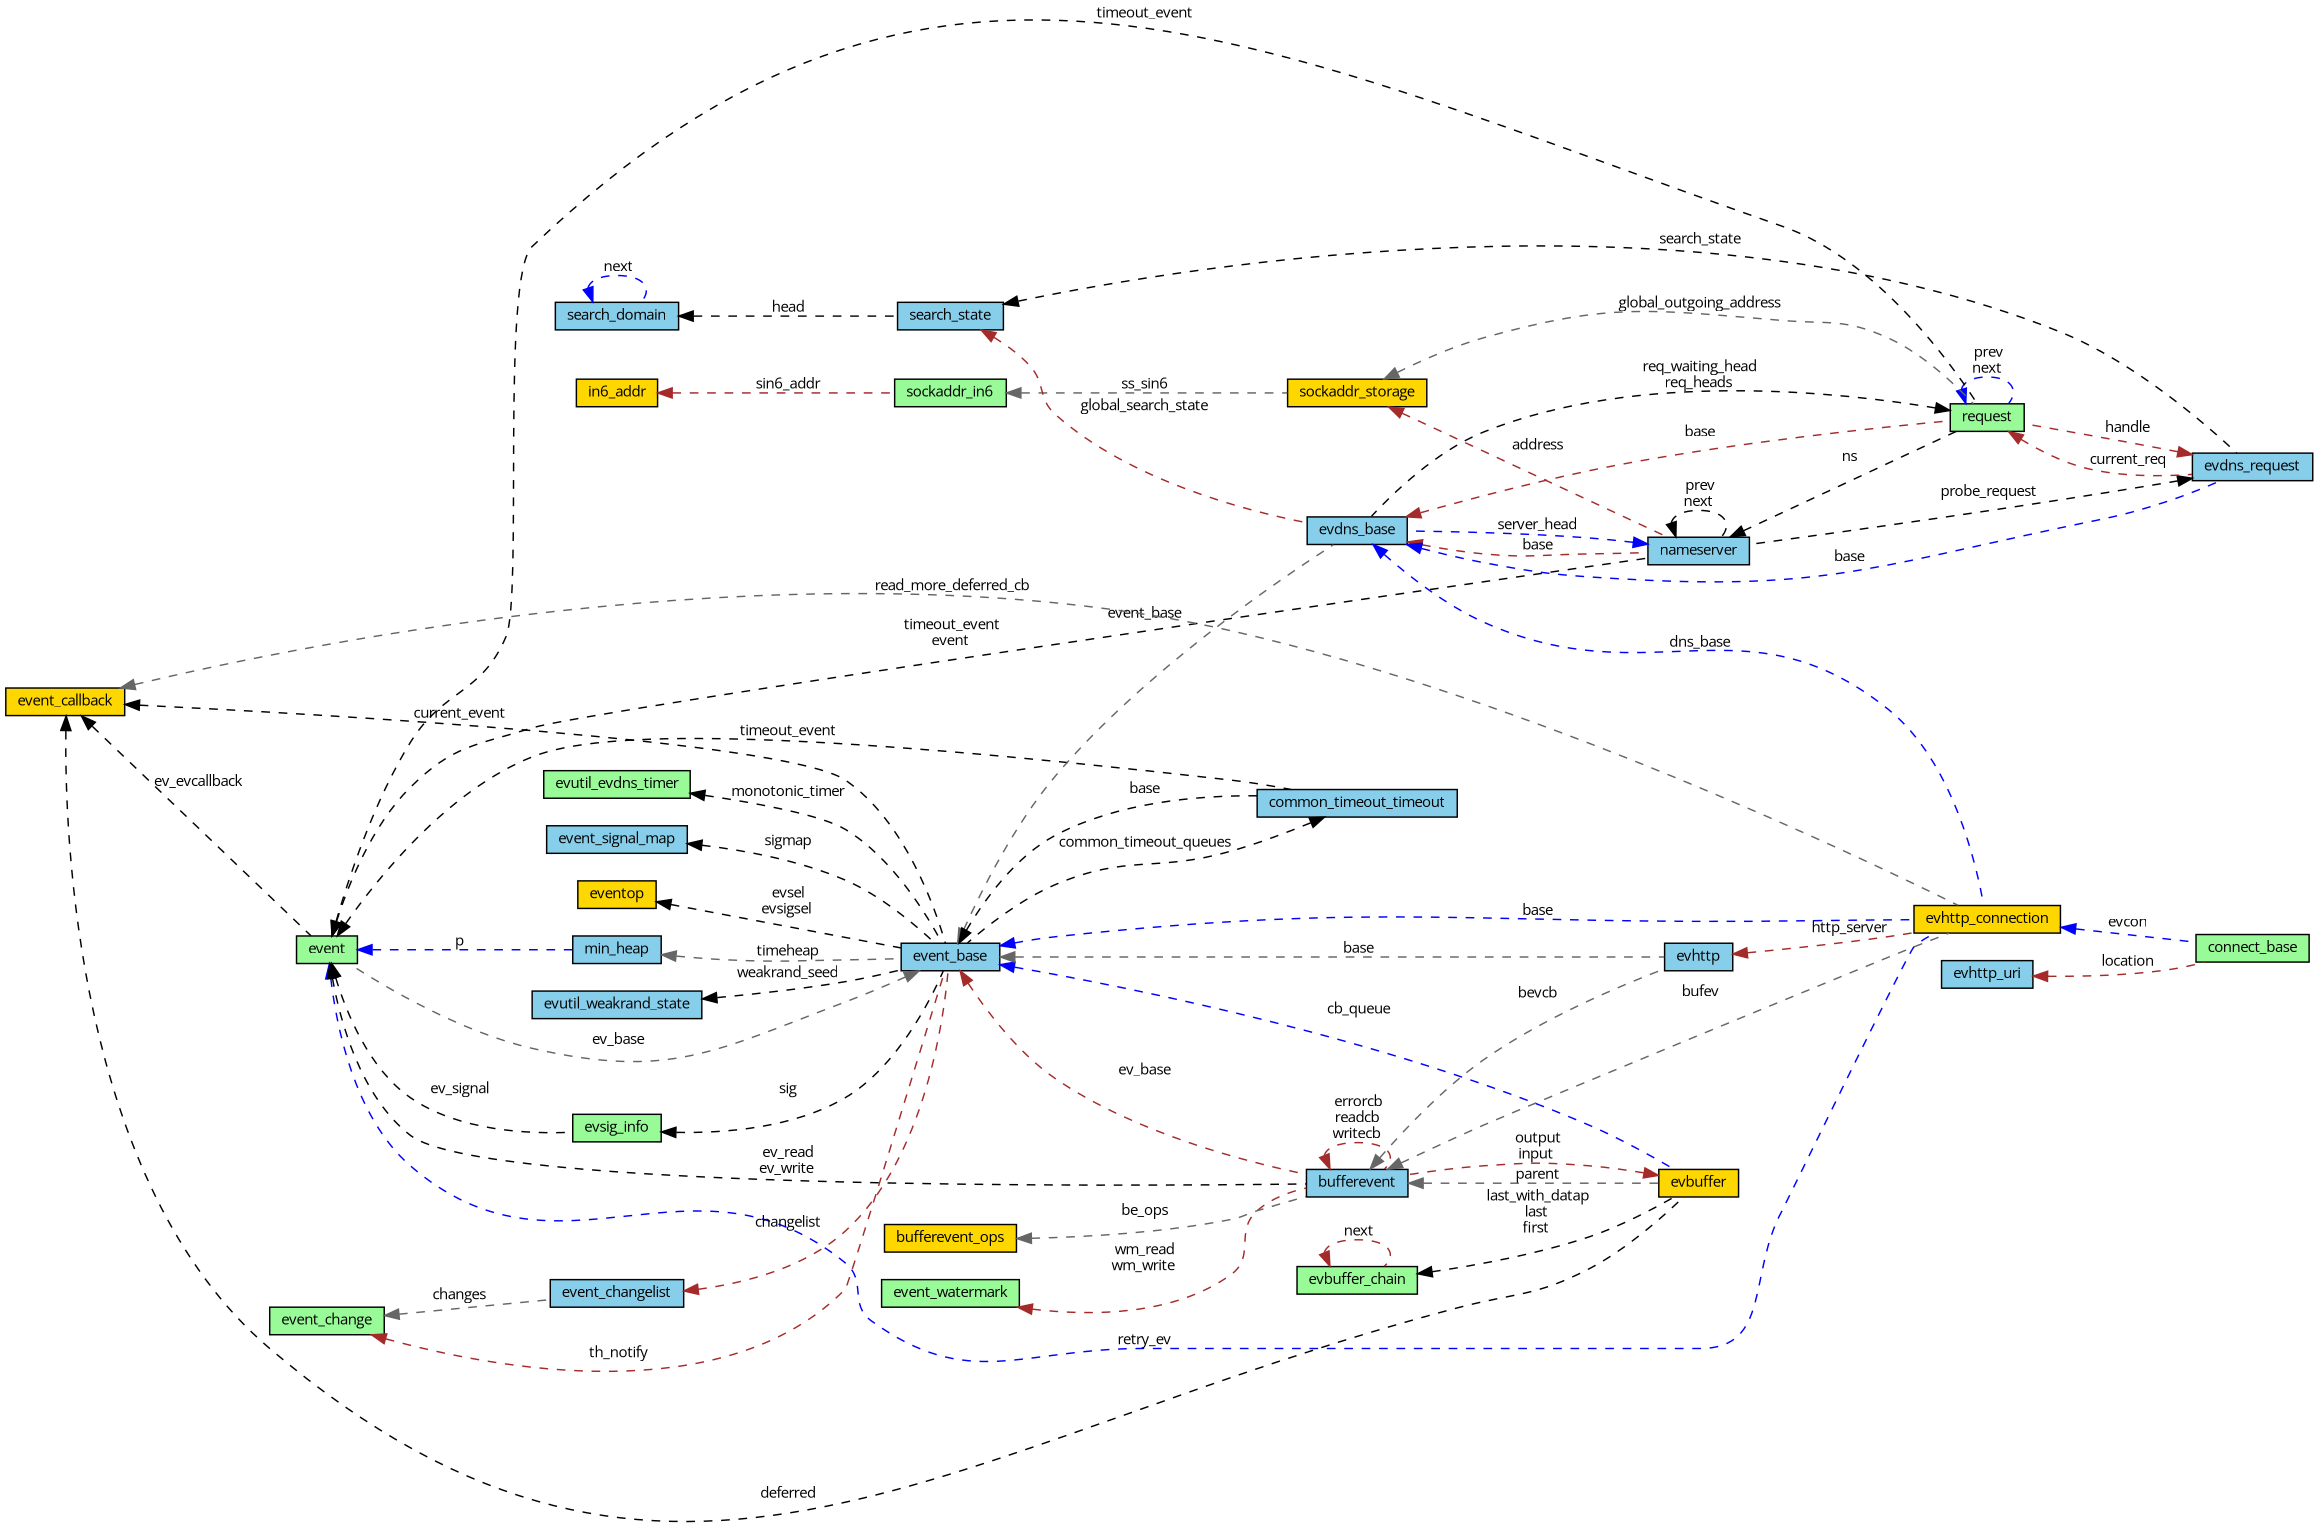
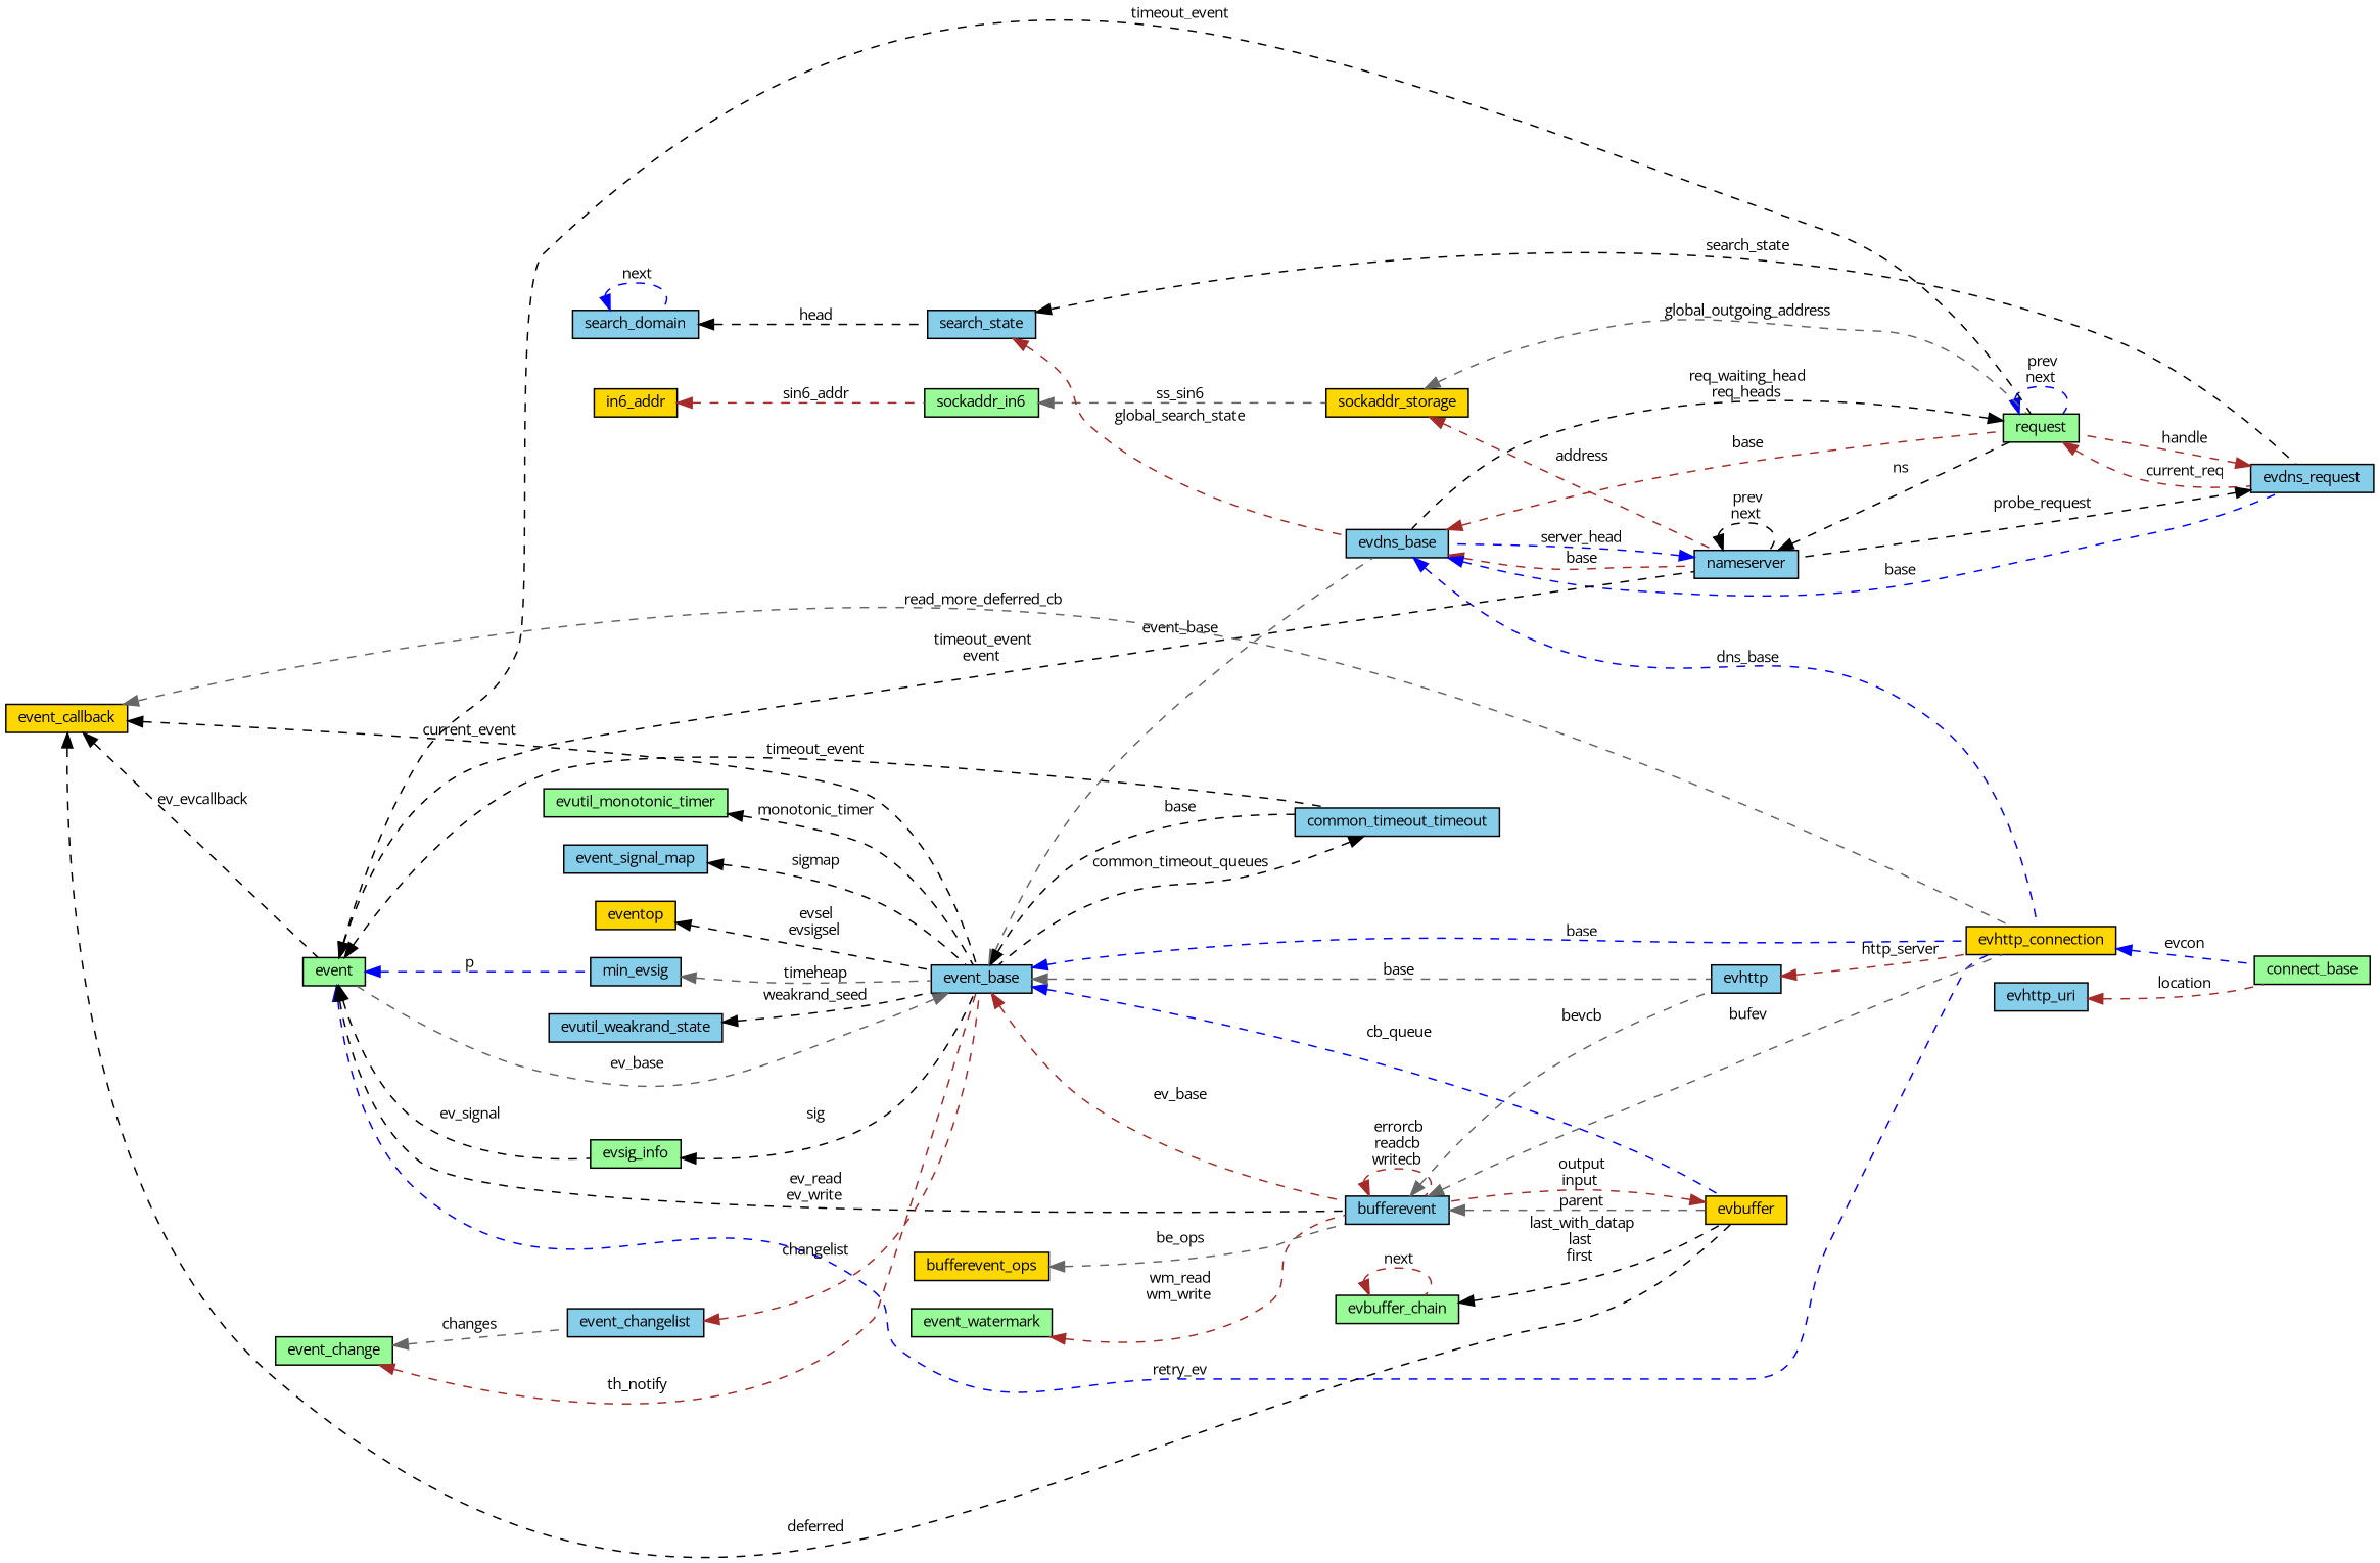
  digraph {
    fontname="Open Sans"
    rankdir=LR
    node [color=black fillcolor=skyblue fontname="Open Sans" fontsize=10 shape=record style=filled]
    edge [color=black dir=back fontname="Open Sans" fontsize=10 labelfontname=Helvetica labelfontsize=10 style=dashed]
    n1 [fillcolor=palegreen fontcolor=black height=0.2 label=connect_base width=0.4]
    n2 [fillcolor=gold height=0.2 label=evhttp_connection width=0.4]
    n3 [height=0.2 label=evdns_base width=0.4]
    n4 [height=0.2 label=nameserver width=0.4]
    n5 [height=0.2 label=evdns_request width=0.4]
    n6 [fillcolor=palegreen height=0.2 label=request width=0.4]
    n7 [fillcolor=gold height=0.2 label=sockaddr_storage width=0.4]
    n8 [fillcolor=palegreen height=0.2 label=sockaddr_in6 width=0.4]
    n9 [fillcolor=gold height=0.2 label=in6_addr width=0.4]
    n10 [fillcolor=palegreen height=0.2 label=event width=0.4]
    n11 [fillcolor=palegreen height=0.2 label=evsig_info width=0.4]
-   n12 [height=0.2 label=min_heap width=0.4]
+   n12 [height=0.2 label=min_evsig width=0.4]
    n13 [height=0.2 label=common_timeout_timeout width=0.4]
    n14 [height=0.2 label=bufferevent width=0.4]
    n15 [height=0.2 label=event_base width=0.4]
    n16 [fillcolor=gold height=0.2 label=evbuffer width=0.4]
    n17 [height=0.2 label=evhttp width=0.4]
    n18 [fillcolor=gold height=0.2 label=event_callback width=0.4]
    n19 [fillcolor=gold height=0.2 label=eventop width=0.4]
-   n20 [fillcolor=palegreen height=0.2 label=evutil_evdns_timer width=0.4]
+   n20 [fillcolor=palegreen height=0.2 label=evutil_monotonic_timer width=0.4]
    n21 [height=0.2 label=event_signal_map width=0.4]
    n22 [height=0.2 label=event_changelist width=0.4]
    n23 [fillcolor=palegreen height=0.2 label=event_change width=0.4]
    n24 [height=0.2 label=evutil_weakrand_state width=0.4]
    n25 [height=0.2 label=search_state width=0.4]
    n26 [height=0.2 label=search_domain width=0.4]
    n27 [fillcolor=palegreen height=0.2 label=event_watermark width=0.4]
    n28 [fillcolor=palegreen height=0.2 label=evbuffer_chain width=0.4]
    n29 [fillcolor=gold height=0.2 label=bufferevent_ops width=0.4]
    n30 [height=0.2 label=evhttp_uri width=0.4]
    n2 -> n1 [color=blue label=" evcon"]
    n3 -> n2 [color=blue label=" dns_base"]
    n3 -> n4 [color=brown label=" base"]
    n3 -> n5 [color=blue label=" base"]
    n3 -> n6 [color=brown label=" base"]
    n4 -> n3 [color=blue label=" server_head"]
    n4 -> n4 [label=" prev\nnext"]
    n4 -> n6 [label=" ns"]
    n5 -> n4 [label=" probe_request"]
    n5 -> n6 [color=brown label=" handle"]
    n6 -> n3 [label=" req_waiting_head\nreq_heads"]
    n6 -> n5 [color=brown label=" current_req"]
    n6 -> n6 [color=blue label=" prev\nnext"]
    n7 -> n4 [color=brown label=" address"]
    n7 -> n6 [color=gray40 label=" global_outgoing_address"]
    n8 -> n7 [color=gray40 label=" ss_sin6"]
    n9 -> n8 [color=brown label=" sin6_addr"]
    n10 -> n2 [color=blue label=" retry_ev"]
    n10 -> n4 [label=" timeout_event\nevent"]
    n10 -> n6 [label=" timeout_event"]
    n10 -> n11 [label=" ev_signal"]
    n10 -> n12 [color=blue label=" p"]
    n10 -> n13 [label=" timeout_event"]
    n10 -> n14 [label=" ev_read\nev_write"]
    n11 -> n15 [label=" sig"]
    n12 -> n15 [color=gray40 label=" timeheap"]
    n13 -> n15 [label=" common_timeout_queues"]
    n14 -> n2 [color=gray40 label=" bufev"]
    n14 -> n14 [color=brown label=" errorcb\nreadcb\nwritecb"]
    n14 -> n16 [color=gray40 label=" parent"]
    n14 -> n17 [color=gray40 label=" bevcb"]
    n15 -> n2 [color=blue label=" base"]
    n15 -> n3 [color=gray40 label=" event_base"]
    n15 -> n10 [color=gray40 label=" ev_base"]
    n15 -> n13 [label=" base"]
    n15 -> n14 [color=brown label=" ev_base"]
    n15 -> n16 [color=blue label=" cb_queue"]
    n15 -> n17 [color=gray40 label=" base"]
    n16 -> n14 [color=brown label=" output\ninput"]
    n17 -> n2 [color=brown label=" http_server"]
    n18 -> n2 [color=gray40 label=" read_more_deferred_cb"]
    n18 -> n10 [label=" ev_evcallback"]
    n18 -> n15 [label=" current_event"]
    n18 -> n16 [label=" deferred"]
    n19 -> n15 [label=" evsel\nevsigsel"]
    n20 -> n15 [label=" monotonic_timer"]
    n21 -> n15 [label=" sigmap"]
    n22 -> n15 [color=brown label=" changelist"]
    n23 -> n15 [color=brown label=" th_notify"]
    n23 -> n22 [color=gray40 label=" changes"]
    n24 -> n15 [label=" weakrand_seed"]
    n25 -> n3 [color=brown label=" global_search_state"]
    n25 -> n5 [label=" search_state"]
    n26 -> n25 [label=" head"]
    n26 -> n26 [color=blue label=" next"]
    n27 -> n14 [color=brown label=" wm_read\nwm_write"]
    n28 -> n16 [label=" last_with_datap\nlast\nfirst"]
    n28 -> n28 [color=brown label=" next"]
    n29 -> n14 [color=gray40 label=" be_ops"]
    n30 -> n1 [color=brown label=" location"]
  }
